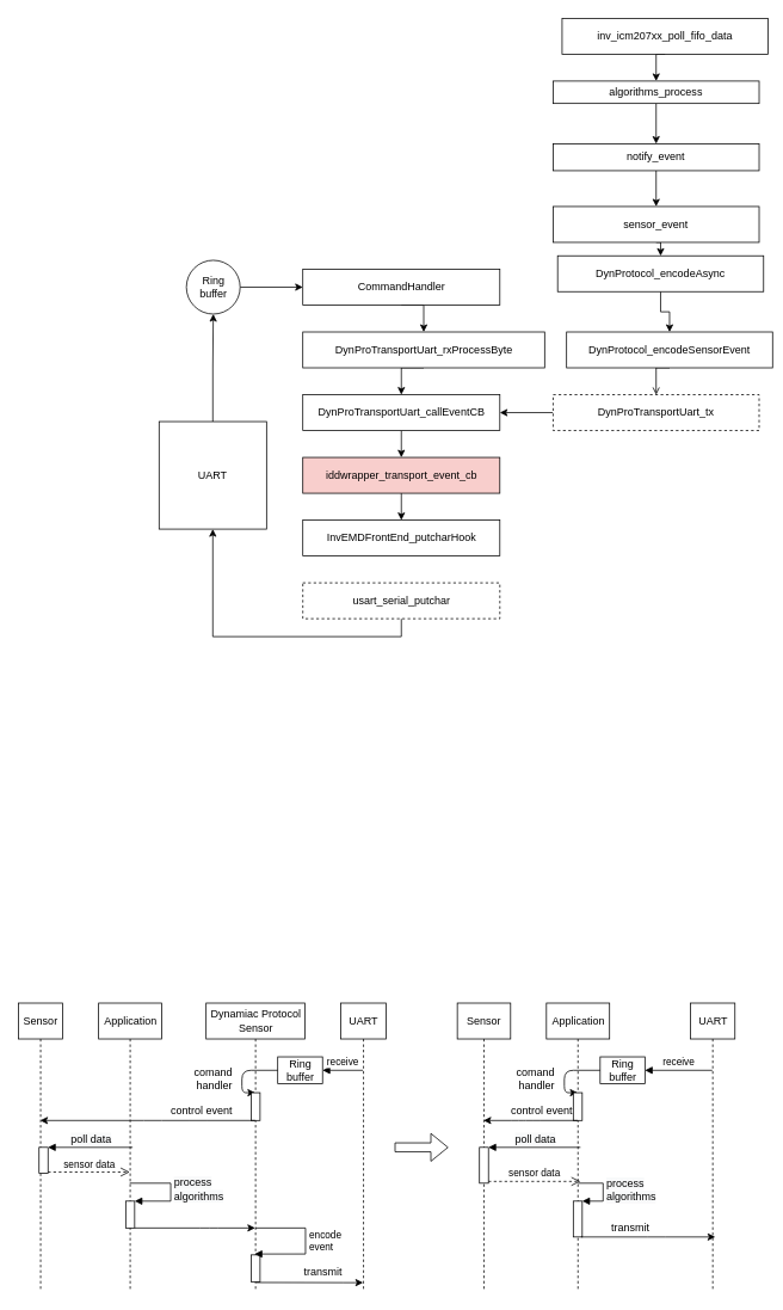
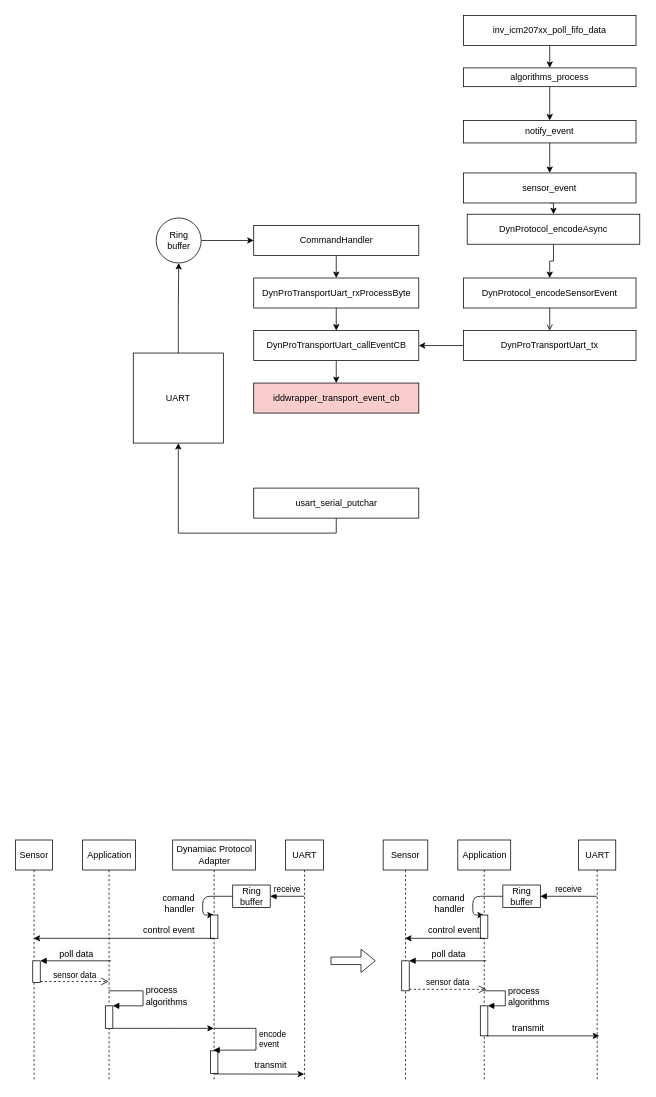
  <mxCell id="0" />
  <mxCell id="1" parent="0" />
  <mxCell id="2" style="edgeStyle=orthogonalEdgeStyle;rounded=0;orthogonalLoop=1;jettySize=auto;html=1;exitX=0.5;exitY=0;exitDx=0;exitDy=0;entryX=0.5;entryY=1;entryDx=0;entryDy=0;" parent="1" source="3" target="5" edge="1"><mxGeometry relative="1" as="geometry" /></mxCell>
  <mxCell id="3" value="UART" style="rounded=0;whiteSpace=wrap;html=1;" parent="1" vertex="1"><mxGeometry x="177" y="470" width="120" height="120" as="geometry" /></mxCell>
  <mxCell id="4" style="edgeStyle=orthogonalEdgeStyle;rounded=0;orthogonalLoop=1;jettySize=auto;html=1;exitX=1;exitY=0.5;exitDx=0;exitDy=0;entryX=0;entryY=0.5;entryDx=0;entryDy=0;" parent="1" source="5" target="7" edge="1"><mxGeometry relative="1" as="geometry" /></mxCell>
  <mxCell id="5" value="Ring buffer" style="ellipse;whiteSpace=wrap;html=1;aspect=fixed;" parent="1" vertex="1"><mxGeometry x="207.5" y="290" width="60" height="60" as="geometry" /></mxCell>
  <mxCell id="6" style="edgeStyle=orthogonalEdgeStyle;rounded=0;orthogonalLoop=1;jettySize=auto;html=1;exitX=0.5;exitY=1;exitDx=0;exitDy=0;entryX=0.5;entryY=0;entryDx=0;entryDy=0;" parent="1" source="7" target="9" edge="1"><mxGeometry relative="1" as="geometry" /></mxCell>
  <mxCell id="7" value="CommandHandler" style="rounded=0;whiteSpace=wrap;html=1;" parent="1" vertex="1"><mxGeometry x="337.5" y="300" width="220" height="40" as="geometry" /></mxCell>
  <mxCell id="8" style="edgeStyle=orthogonalEdgeStyle;rounded=0;orthogonalLoop=1;jettySize=auto;html=1;exitX=0.5;exitY=1;exitDx=0;exitDy=0;entryX=0.5;entryY=0;entryDx=0;entryDy=0;" parent="1" source="9" target="13" edge="1"><mxGeometry relative="1" as="geometry" /></mxCell>
- <mxCell id="9" value="DynProTransportUart_rxProcessByte" style="rounded=0;whiteSpace=wrap;html=1;" parent="1" vertex="1"><mxGeometry x="337.5" y="370" width="270" height="40" as="geometry" /></mxCell>
- <mxCell id="10" style="edgeStyle=orthogonalEdgeStyle;rounded=0;orthogonalLoop=1;jettySize=auto;html=1;exitX=0.5;exitY=1;exitDx=0;exitDy=0;entryX=0.5;entryY=0;entryDx=0;entryDy=0;" parent="1" source="11" target="28" edge="1"><mxGeometry relative="1" as="geometry" /></mxCell>
+ <mxCell id="9" value="DynProTransportUart_rxProcessByte" style="rounded=0;whiteSpace=wrap;html=1;" parent="1" vertex="1"><mxGeometry x="337.5" y="370" width="220" height="40" as="geometry" /></mxCell>
  <mxCell id="11" value="iddwrapper_transport_event_cb" style="rounded=0;whiteSpace=wrap;html=1;fillColor=#f8cecc;" parent="1" vertex="1"><mxGeometry x="337.5" y="510" width="220" height="40" as="geometry" /></mxCell>
  <mxCell id="12" style="edgeStyle=orthogonalEdgeStyle;rounded=0;orthogonalLoop=1;jettySize=auto;html=1;exitX=0.5;exitY=1;exitDx=0;exitDy=0;entryX=0.5;entryY=0;entryDx=0;entryDy=0;" parent="1" source="13" target="11" edge="1"><mxGeometry relative="1" as="geometry" /></mxCell>
  <mxCell id="13" value="DynProTransportUart_callEventCB" style="rounded=0;whiteSpace=wrap;html=1;" parent="1" vertex="1"><mxGeometry x="337.5" y="440" width="220" height="40" as="geometry" /></mxCell>
  <mxCell id="14" style="edgeStyle=orthogonalEdgeStyle;rounded=0;orthogonalLoop=1;jettySize=auto;html=1;exitX=0.5;exitY=1;exitDx=0;exitDy=0;entryX=0.5;entryY=0;entryDx=0;entryDy=0;" parent="1" source="15" target="17" edge="1"><mxGeometry relative="1" as="geometry" /></mxCell>
- <mxCell id="15" value="inv_icm207xx_poll_fifo_data" style="whiteSpace=wrap;html=1;" parent="1" vertex="1"><mxGeometry x="627" y="20" width="230" height="40" as="geometry" /></mxCell>
+ <mxCell id="15" value="inv_icm207xx_poll_fifo_data" style="whiteSpace=wrap;html=1;" parent="1" vertex="1"><mxGeometry x="617" y="20" width="230" height="40" as="geometry" /></mxCell>
  <mxCell id="16" style="edgeStyle=orthogonalEdgeStyle;rounded=0;orthogonalLoop=1;jettySize=auto;html=1;exitX=0.5;exitY=1;exitDx=0;exitDy=0;entryX=0.5;entryY=0;entryDx=0;entryDy=0;" parent="1" source="17" target="19" edge="1"><mxGeometry relative="1" as="geometry" /></mxCell>
  <mxCell id="17" value="algorithms_process" style="whiteSpace=wrap;html=1;" parent="1" vertex="1"><mxGeometry x="617" y="90" width="230" height="25" as="geometry" /></mxCell>
  <mxCell id="18" style="edgeStyle=orthogonalEdgeStyle;rounded=0;orthogonalLoop=1;jettySize=auto;html=1;exitX=0.5;exitY=1;exitDx=0;exitDy=0;entryX=0.5;entryY=0;entryDx=0;entryDy=0;" parent="1" source="19" target="21" edge="1"><mxGeometry relative="1" as="geometry" /></mxCell>
  <mxCell id="19" value="notify_event" style="whiteSpace=wrap;html=1;" parent="1" vertex="1"><mxGeometry x="617" y="160" width="230" height="30" as="geometry" /></mxCell>
  <mxCell id="20" style="edgeStyle=orthogonalEdgeStyle;rounded=0;orthogonalLoop=1;jettySize=auto;html=1;exitX=0.5;exitY=1;exitDx=0;exitDy=0;entryX=0.5;entryY=0;entryDx=0;entryDy=0;" parent="1" source="21" target="23" edge="1"><mxGeometry relative="1" as="geometry" /></mxCell>
  <mxCell id="21" value="sensor_event" style="whiteSpace=wrap;html=1;" parent="1" vertex="1"><mxGeometry x="617" y="230" width="230" height="40" as="geometry" /></mxCell>
  <mxCell id="22" style="edgeStyle=orthogonalEdgeStyle;rounded=0;orthogonalLoop=1;jettySize=auto;html=1;exitX=0.5;exitY=1;exitDx=0;exitDy=0;entryX=0.5;entryY=0;entryDx=0;entryDy=0;" parent="1" source="23" target="25" edge="1"><mxGeometry relative="1" as="geometry" /></mxCell>
  <mxCell id="23" value="DynProtocol_encodeAsync" style="whiteSpace=wrap;html=1;" parent="1" vertex="1"><mxGeometry x="622" y="285" width="230" height="40" as="geometry" /></mxCell>
  <mxCell id="24" style="edgeStyle=orthogonalEdgeStyle;rounded=0;orthogonalLoop=1;jettySize=auto;html=1;exitX=0.5;exitY=1;exitDx=0;exitDy=0;entryX=0.5;entryY=0;entryDx=0;entryDy=0;endArrow=open;" parent="1" source="25" target="27" edge="1"><mxGeometry relative="1" as="geometry" /></mxCell>
- <mxCell id="25" value="DynProtocol_encodeSensorEvent" style="whiteSpace=wrap;html=1;" parent="1" vertex="1"><mxGeometry x="632" y="370" width="230" height="40" as="geometry" /></mxCell>
+ <mxCell id="25" value="DynProtocol_encodeSensorEvent" style="whiteSpace=wrap;html=1;" parent="1" vertex="1"><mxGeometry x="617" y="370" width="230" height="40" as="geometry" /></mxCell>
  <mxCell id="26" style="edgeStyle=orthogonalEdgeStyle;rounded=0;orthogonalLoop=1;jettySize=auto;html=1;exitX=0;exitY=0.5;exitDx=0;exitDy=0;entryX=1;entryY=0.5;entryDx=0;entryDy=0;" parent="1" source="27" target="13" edge="1"><mxGeometry relative="1" as="geometry" /></mxCell>
- <mxCell id="27" value="DynProTransportUart_tx" style="whiteSpace=wrap;html=1;dashed=1;" parent="1" vertex="1"><mxGeometry x="617" y="440" width="230" height="40" as="geometry" /></mxCell>
- <mxCell id="28" value="InvEMDFrontEnd_putcharHook" style="whiteSpace=wrap;html=1;" parent="1" vertex="1"><mxGeometry x="337.5" y="580" width="220" height="40" as="geometry" /></mxCell>
+ <mxCell id="27" value="DynProTransportUart_tx" style="whiteSpace=wrap;html=1;" parent="1" vertex="1"><mxGeometry x="617" y="440" width="230" height="40" as="geometry" /></mxCell>
  <mxCell id="29" style="edgeStyle=orthogonalEdgeStyle;rounded=0;orthogonalLoop=1;jettySize=auto;html=1;exitX=0.5;exitY=1;exitDx=0;exitDy=0;entryX=0.5;entryY=1;entryDx=0;entryDy=0;" parent="1" source="30" target="3" edge="1"><mxGeometry relative="1" as="geometry" /></mxCell>
- <mxCell id="30" value="usart_serial_putchar" style="whiteSpace=wrap;html=1;dashed=1;" parent="1" vertex="1"><mxGeometry x="337.5" y="650" width="220" height="40" as="geometry" /></mxCell>
+ <mxCell id="30" value="usart_serial_putchar" style="whiteSpace=wrap;html=1;" parent="1" vertex="1"><mxGeometry x="337.5" y="650" width="220" height="40" as="geometry" /></mxCell>
  <mxCell id="31" style="edgeStyle=orthogonalEdgeStyle;rounded=0;orthogonalLoop=1;jettySize=auto;html=1;exitX=0.5;exitY=1;exitDx=0;exitDy=0;" parent="1" source="30" target="30" edge="1"><mxGeometry relative="1" as="geometry" /></mxCell>
  <mxCell id="32" value="UART" style="shape=umlLifeline;perimeter=lifelinePerimeter;whiteSpace=wrap;html=1;container=1;collapsible=0;recursiveResize=0;outlineConnect=0;" parent="1" vertex="1"><mxGeometry x="380" y="1119" width="50.5" height="321" as="geometry" /></mxCell>
  <mxCell id="33" value="Sensor" style="shape=umlLifeline;perimeter=lifelinePerimeter;whiteSpace=wrap;html=1;container=1;collapsible=0;recursiveResize=0;outlineConnect=0;" parent="1" vertex="1"><mxGeometry y="1119" width="49.5" height="321" as="geometry" x="20" /></mxCell>
  <mxCell id="34" value="" style="html=1;points=[];perimeter=orthogonalPerimeter;" parent="33" vertex="1"><mxGeometry x="23" y="161" width="10" height="29" as="geometry" /></mxCell>
  <mxCell id="35" value="&lt;span style=&quot;font-size: 12px ; background-color: rgb(248 , 249 , 250)&quot;&gt;poll data&lt;/span&gt;" style="html=1;verticalAlign=bottom;endArrow=block;entryX=1;entryY=0;" parent="1" target="34" edge="1"><mxGeometry relative="1" as="geometry"><mxPoint x="147.5" y="1280" as="sourcePoint" /></mxGeometry></mxCell>
  <mxCell id="36" value="sensor data" style="html=1;verticalAlign=bottom;endArrow=open;dashed=1;endSize=8;exitX=1;exitY=0.95;" parent="1" source="34" target="37" edge="1"><mxGeometry relative="1" as="geometry"><mxPoint x="147.5" y="1318" as="targetPoint" /></mxGeometry></mxCell>
  <mxCell id="37" value="Application" style="shape=umlLifeline;perimeter=lifelinePerimeter;whiteSpace=wrap;html=1;container=1;collapsible=0;recursiveResize=0;outlineConnect=0;" parent="1" vertex="1"><mxGeometry x="109.5" y="1119" width="70.5" height="321" as="geometry" /></mxCell>
  <mxCell id="38" value="" style="html=1;points=[];perimeter=orthogonalPerimeter;" parent="1" vertex="1"><mxGeometry x="139.75" y="1340" width="10" height="30" as="geometry" /></mxCell>
  <mxCell id="39" value="&lt;span style=&quot;font-size: 12px ; text-align: center ; background-color: rgb(248 , 249 , 250)&quot;&gt;process &lt;br&gt;algorithms&lt;/span&gt;" style="edgeStyle=orthogonalEdgeStyle;html=1;align=left;spacingLeft=2;endArrow=block;rounded=0;entryX=1;entryY=0;" parent="1" source="37" target="38" edge="1"><mxGeometry relative="1" as="geometry"><mxPoint x="150.679" y="1320.04" as="sourcePoint" /><Array as="points"><mxPoint x="190" y="1320" /><mxPoint x="190" y="1340" /></Array></mxGeometry></mxCell>
- <mxCell id="40" value="Dynamiac Protocol Sensor" style="shape=umlLifeline;perimeter=lifelinePerimeter;whiteSpace=wrap;html=1;container=1;collapsible=0;recursiveResize=0;outlineConnect=0;" parent="1" vertex="1"><mxGeometry x="229.5" y="1119" width="110.5" height="321" as="geometry" /></mxCell>
+ <mxCell id="40" value="Dynamiac Protocol Adapter" style="shape=umlLifeline;perimeter=lifelinePerimeter;whiteSpace=wrap;html=1;container=1;collapsible=0;recursiveResize=0;outlineConnect=0;" parent="1" vertex="1"><mxGeometry x="229.5" y="1119" width="110.5" height="321" as="geometry" /></mxCell>
  <mxCell id="41" value="" style="html=1;points=[];perimeter=orthogonalPerimeter;" parent="40" vertex="1"><mxGeometry x="50.25" y="281" width="10" height="30" as="geometry" /></mxCell>
  <mxCell id="42" value="encode &lt;br&gt;event" style="edgeStyle=orthogonalEdgeStyle;html=1;align=left;spacingLeft=2;endArrow=block;rounded=0;entryX=0.392;entryY=-0.033;entryDx=0;entryDy=0;entryPerimeter=0;" parent="40" target="41" edge="1" source="40"><mxGeometry relative="1" as="geometry"><mxPoint x="63.25" y="261" as="sourcePoint" /><Array as="points"><mxPoint x="111" y="251" /><mxPoint x="111" y="280" /></Array></mxGeometry></mxCell>
  <mxCell id="43" value="Ring buffer" style="whiteSpace=wrap;html=1;" parent="1" vertex="1"><mxGeometry x="309.5" y="1179" width="50" height="30" as="geometry" /></mxCell>
  <mxCell id="44" value="receive" style="html=1;verticalAlign=bottom;endArrow=block;entryX=1;entryY=0.5;entryDx=0;entryDy=0;" parent="1" source="32" target="43" edge="1"><mxGeometry width="80" relative="1" as="geometry"><mxPoint x="549.5" y="1254" as="sourcePoint" /><mxPoint x="519.5" y="1309" as="targetPoint" /></mxGeometry></mxCell>
  <mxCell id="45" value="" style="endArrow=classic;html=1;exitX=0;exitY=0.5;exitDx=0;exitDy=0;" parent="1" source="43" target="40" edge="1"><mxGeometry width="50" height="50" relative="1" as="geometry"><mxPoint x="249.5" y="1299" as="sourcePoint" /><mxPoint x="299.5" y="1249" as="targetPoint" /><Array as="points"><mxPoint x="269.5" y="1194" /><mxPoint x="269.5" y="1219" /></Array></mxGeometry></mxCell>
  <mxCell id="46" value="" style="html=1;points=[];perimeter=orthogonalPerimeter;" parent="1" vertex="1"><mxGeometry x="279.75" y="1219" width="10" height="31" as="geometry" /></mxCell>
  <mxCell id="47" value="" style="endArrow=classic;html=1;" parent="1" source="40" target="33" edge="1"><mxGeometry width="50" height="50" relative="1" as="geometry"><mxPoint x="249.5" y="1269" as="sourcePoint" /><mxPoint x="299.5" y="1219" as="targetPoint" /><Array as="points"><mxPoint x="220" y="1250" /><mxPoint x="170" y="1250" /></Array></mxGeometry></mxCell>
  <mxCell id="48" value="comand&lt;br&gt;handler" style="text;html=1;align=right;verticalAlign=middle;resizable=0;points=[];autosize=1;strokeColor=none;" parent="1" vertex="1"><mxGeometry x="199.5" y="1189" width="60" height="30" as="geometry" /></mxCell>
  <mxCell id="49" value="control event" style="text;html=1;align=right;verticalAlign=middle;resizable=0;points=[];autosize=1;strokeColor=none;" parent="1" vertex="1"><mxGeometry x="180" y="1230" width="80" height="20" as="geometry" /></mxCell>
  <mxCell id="50" value="" style="endArrow=classic;html=1;" parent="1" source="38" target="40" edge="1"><mxGeometry width="50" height="50" relative="1" as="geometry"><mxPoint x="148.167" y="1380" as="sourcePoint" /><mxPoint x="287.5" y="1380" as="targetPoint" /><Array as="points"><mxPoint x="233" y="1370" /></Array></mxGeometry></mxCell>
  <mxCell id="51" value="" style="endArrow=classic;html=1;exitX=0.585;exitY=1.027;exitDx=0;exitDy=0;exitPerimeter=0;" parent="1" source="41" target="32" edge="1"><mxGeometry width="50" height="50" relative="1" as="geometry"><mxPoint x="288.167" y="1440" as="sourcePoint" /><mxPoint x="408" y="1440" as="targetPoint" /><Array as="points"><mxPoint x="393" y="1431" /></Array></mxGeometry></mxCell>
  <mxCell id="52" value="transmit" style="text;html=1;align=center;verticalAlign=middle;resizable=0;points=[];autosize=1;strokeColor=none;" parent="1" vertex="1"><mxGeometry x="330" y="1410" width="60" height="20" as="geometry" /></mxCell>
  <mxCell id="53" value="UART" style="shape=umlLifeline;perimeter=lifelinePerimeter;whiteSpace=wrap;html=1;container=1;collapsible=0;recursiveResize=0;outlineConnect=0;" parent="1" vertex="1"><mxGeometry x="770.5" y="1119" width="49.5" height="321" as="geometry" /></mxCell>
  <mxCell id="54" value="Sensor" style="shape=umlLifeline;perimeter=lifelinePerimeter;whiteSpace=wrap;html=1;container=1;collapsible=0;recursiveResize=0;outlineConnect=0;" parent="1" vertex="1"><mxGeometry x="510" y="1119" width="59.5" height="321" as="geometry" /></mxCell>
  <mxCell id="55" value="" style="html=1;points=[];perimeter=orthogonalPerimeter;" parent="1" vertex="1"><mxGeometry x="534.75" y="1280" width="10" height="40" as="geometry" /></mxCell>
  <mxCell id="56" value="&lt;span style=&quot;font-size: 12px ; background-color: rgb(248 , 249 , 250)&quot;&gt;poll data&lt;/span&gt;" style="html=1;verticalAlign=bottom;endArrow=block;entryX=1;entryY=0;" parent="1" target="55" edge="1"><mxGeometry relative="1" as="geometry"><mxPoint x="647.5" y="1280" as="sourcePoint" /></mxGeometry></mxCell>
  <mxCell id="57" value="sensor data" style="html=1;verticalAlign=bottom;endArrow=open;dashed=1;endSize=8;exitX=1;exitY=0.95;" parent="1" source="55" edge="1"><mxGeometry relative="1" as="geometry"><mxPoint x="647.5" y="1318" as="targetPoint" /></mxGeometry></mxCell>
  <mxCell id="58" value="Application" style="shape=umlLifeline;perimeter=lifelinePerimeter;whiteSpace=wrap;html=1;container=1;collapsible=0;recursiveResize=0;outlineConnect=0;" parent="1" vertex="1"><mxGeometry x="609.5" y="1119" width="70.5" height="321" as="geometry" /></mxCell>
  <mxCell id="59" value="" style="html=1;points=[];perimeter=orthogonalPerimeter;" parent="1" vertex="1"><mxGeometry x="639.5" y="1340" width="10" height="40" as="geometry" /></mxCell>
  <mxCell id="60" value="&lt;span style=&quot;font-size: 12px ; text-align: center ; background-color: rgb(248 , 249 , 250)&quot;&gt;process &lt;br&gt;algorithms&lt;/span&gt;" style="edgeStyle=orthogonalEdgeStyle;html=1;align=left;spacingLeft=2;endArrow=block;rounded=0;entryX=1;entryY=0;" parent="1" target="59" edge="1"><mxGeometry relative="1" as="geometry"><mxPoint x="645" y="1320" as="sourcePoint" /><Array as="points"><mxPoint x="672.75" y="1320" /><mxPoint x="672.75" y="1340" /></Array></mxGeometry></mxCell>
  <mxCell id="61" value="Ring buffer" style="whiteSpace=wrap;html=1;" parent="1" vertex="1"><mxGeometry x="669.5" y="1179" width="50" height="30" as="geometry" /></mxCell>
  <mxCell id="62" value="receive" style="html=1;verticalAlign=bottom;endArrow=block;entryX=1;entryY=0.5;entryDx=0;entryDy=0;" parent="1" source="53" target="61" edge="1"><mxGeometry width="80" relative="1" as="geometry"><mxPoint x="1049.5" y="1254" as="sourcePoint" /><mxPoint x="1019.5" y="1309" as="targetPoint" /></mxGeometry></mxCell>
  <mxCell id="63" value="" style="endArrow=classic;html=1;exitX=0;exitY=0.5;exitDx=0;exitDy=0;" parent="1" source="61" target="58" edge="1"><mxGeometry width="50" height="50" relative="1" as="geometry"><mxPoint x="749.5" y="1299" as="sourcePoint" /><mxPoint x="789" y="1219" as="targetPoint" /><Array as="points"><mxPoint x="629.5" y="1194" /><mxPoint x="629.5" y="1219" /></Array></mxGeometry></mxCell>
  <mxCell id="64" value="" style="html=1;points=[];perimeter=orthogonalPerimeter;" parent="1" vertex="1"><mxGeometry x="639.5" y="1219" width="10" height="31" as="geometry" /></mxCell>
  <mxCell id="65" value="" style="endArrow=classic;html=1;" parent="1" source="58" target="54" edge="1"><mxGeometry width="50" height="50" relative="1" as="geometry"><mxPoint x="729.5" y="1319" as="sourcePoint" /><mxPoint x="799.5" y="1219" as="targetPoint" /><Array as="points"><mxPoint x="593" y="1250" /><mxPoint x="580" y="1250" /></Array></mxGeometry></mxCell>
  <mxCell id="66" value="comand&lt;br&gt;handler" style="text;html=1;align=right;verticalAlign=middle;resizable=0;points=[];autosize=1;strokeColor=none;" parent="1" vertex="1"><mxGeometry x="559.5" y="1189" width="60" height="30" as="geometry" /></mxCell>
  <mxCell id="67" value="control event" style="text;html=1;align=right;verticalAlign=middle;resizable=0;points=[];autosize=1;strokeColor=none;" parent="1" vertex="1"><mxGeometry x="559.75" y="1230" width="80" height="20" as="geometry" /></mxCell>
  <mxCell id="68" value="" style="endArrow=classic;html=1;" parent="1" edge="1"><mxGeometry width="50" height="50" relative="1" as="geometry"><mxPoint x="648.167" y="1380" as="sourcePoint" /><mxPoint x="798" y="1380" as="targetPoint" /><Array as="points"><mxPoint x="732.75" y="1380" /></Array></mxGeometry></mxCell>
  <mxCell id="69" value="transmit" style="text;html=1;align=center;verticalAlign=middle;resizable=0;points=[];autosize=1;strokeColor=none;" parent="1" vertex="1"><mxGeometry x="672.75" y="1360" width="60" height="20" as="geometry" /></mxCell>
  <mxCell id="70" value="" style="shape=flexArrow;endArrow=classic;html=1;" parent="1" edge="1"><mxGeometry width="50" height="50" relative="1" as="geometry"><mxPoint x="440" y="1280" as="sourcePoint" /><mxPoint x="500" y="1280" as="targetPoint" /></mxGeometry></mxCell>
